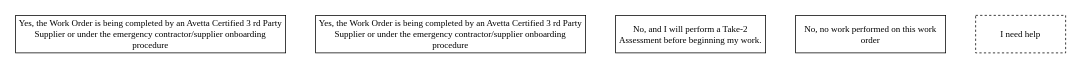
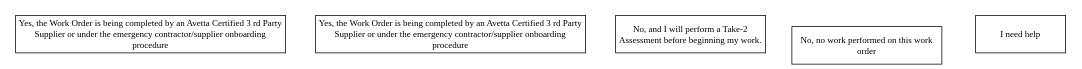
  <mxCell id="0" />
  <mxCell id="1" parent="0" />
  <mxCell id="2" value="Yes, the Work Order is being completed by an Avetta Certified 3 rd Party Supplier or under the emergency contractor/supplier onboarding procedure" style="whiteSpace=wrap;html=1;rounded=0;shadow=0;comic=0;labelBackgroundColor=none;strokeWidth=1;fontFamily=Verdana;fontSize=12;align=center;" vertex="1" parent="1"><mxGeometry x="20" y="20" width="360" height="50" as="geometry" /></mxCell>
  <mxCell id="3" value="Yes, the Work Order is being completed by an Avetta Certified 3 rd Party Supplier or under the emergency contractor/supplier onboarding procedure" style="whiteSpace=wrap;html=1;rounded=0;shadow=0;comic=0;labelBackgroundColor=none;strokeWidth=1;fontFamily=Verdana;fontSize=12;align=center;" vertex="1" parent="1"><mxGeometry x="420" y="20" width="360" height="50" as="geometry" /></mxCell>
  <mxCell id="4" value="No, and I will perform a Take-2 Assessment before beginning my work." style="whiteSpace=wrap;html=1;rounded=0;shadow=0;comic=0;labelBackgroundColor=none;strokeWidth=1;fontFamily=Verdana;fontSize=12;align=center;" vertex="1" parent="1"><mxGeometry x="820" y="20" width="200" height="50" as="geometry" /></mxCell>
- <mxCell id="5" value="No, no work performed on this work order" style="whiteSpace=wrap;html=1;rounded=0;shadow=0;comic=0;labelBackgroundColor=none;strokeWidth=1;fontFamily=Verdana;fontSize=12;align=center;" vertex="1" parent="1"><mxGeometry x="1060" y="20" width="200" height="50" as="geometry" /></mxCell>
- <mxCell id="6" value="I need help" style="whiteSpace=wrap;html=1;rounded=0;shadow=0;comic=0;labelBackgroundColor=none;strokeWidth=1;fontFamily=Verdana;fontSize=12;align=center;dashed=1;" vertex="1" parent="1"><mxGeometry x="1300" y="20" width="120" height="50" as="geometry" /></mxCell>
+ <mxCell id="5" value="No, no work performed on this work order" style="whiteSpace=wrap;html=1;rounded=0;shadow=0;comic=0;labelBackgroundColor=none;strokeWidth=1;fontFamily=Verdana;fontSize=12;align=center;" vertex="1" parent="1"><mxGeometry x="1055" y="35" width="200" height="50" as="geometry" /></mxCell>
+ <mxCell id="6" value="I need help" style="whiteSpace=wrap;html=1;rounded=0;shadow=0;comic=0;labelBackgroundColor=none;strokeWidth=1;fontFamily=Verdana;fontSize=12;align=center;" vertex="1" parent="1"><mxGeometry x="1300" y="20" width="120" height="50" as="geometry" /></mxCell>
